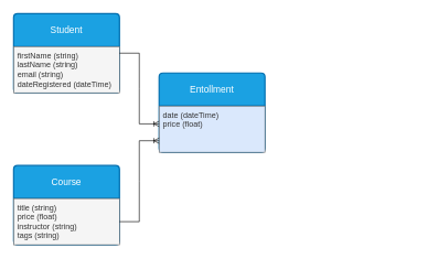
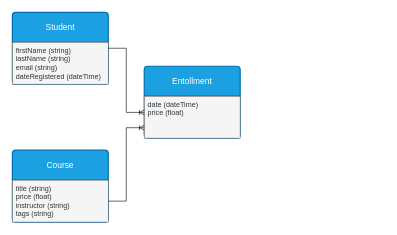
  <mxCell id="0" />
  <mxCell id="1" parent="0" />
  <mxCell id="2" value="Student" style="swimlane;childLayout=stackLayout;horizontal=1;startSize=50;horizontalStack=0;rounded=1;fontSize=14;fontStyle=0;strokeWidth=2;resizeParent=0;resizeLast=1;shadow=0;dashed=0;align=center;arcSize=4;whiteSpace=wrap;html=1;fillColor=#1ba1e2;fontColor=#ffffff;strokeColor=#006EAF;" vertex="1" parent="1"><mxGeometry x="20" y="20" width="160" height="120" as="geometry" /></mxCell>
  <mxCell id="3" value="firstName (string)&lt;br&gt;lastName (string)&lt;br&gt;email (string)&lt;br&gt;dateRegistered (dateTime)" style="align=left;strokeColor=#666666;fillColor=#f5f5f5;spacingLeft=4;fontSize=12;verticalAlign=top;resizable=0;rotatable=0;part=1;html=1;fontColor=#333333;" vertex="1" parent="2"><mxGeometry y="50" width="160" height="70" as="geometry" /></mxCell>
  <mxCell id="4" value="Course" style="swimlane;childLayout=stackLayout;horizontal=1;startSize=50;horizontalStack=0;rounded=1;fontSize=14;fontStyle=0;strokeWidth=2;resizeParent=0;resizeLast=1;shadow=0;dashed=0;align=center;arcSize=4;whiteSpace=wrap;html=1;fillColor=#1ba1e2;fontColor=#ffffff;strokeColor=#006EAF;" vertex="1" parent="1"><mxGeometry x="20" y="250" width="160" height="120" as="geometry" /></mxCell>
  <mxCell id="5" value="title (string)&lt;br&gt;price (float)&lt;br&gt;instructor (string)&lt;br&gt;tags (string)" style="align=left;strokeColor=#666666;fillColor=#f5f5f5;spacingLeft=4;fontSize=12;verticalAlign=top;resizable=0;rotatable=0;part=1;html=1;fontColor=#333333;" vertex="1" parent="4"><mxGeometry y="50" width="160" height="70" as="geometry" /></mxCell>
  <mxCell id="6" value="Entollment" style="swimlane;childLayout=stackLayout;horizontal=1;startSize=50;horizontalStack=0;rounded=1;fontSize=14;fontStyle=0;strokeWidth=2;resizeParent=0;resizeLast=1;shadow=0;dashed=0;align=center;arcSize=4;whiteSpace=wrap;html=1;fillColor=#1ba1e2;fontColor=#ffffff;strokeColor=#006EAF;" vertex="1" parent="1"><mxGeometry x="240" y="110" width="160" height="120" as="geometry" /></mxCell>
- <mxCell id="7" value="date (dateTime)&lt;br&gt;price (float)" style="align=left;spacingLeft=4;fontSize=12;verticalAlign=top;resizable=0;rotatable=0;part=1;html=1;fillColor=#dae8fc;fontColor=#333333;strokeColor=#666666;" vertex="1" parent="6"><mxGeometry y="50" width="160" height="70" as="geometry" /></mxCell>
+ <mxCell id="7" value="date (dateTime)&lt;br&gt;price (float)" style="align=left;spacingLeft=4;fontSize=12;verticalAlign=top;resizable=0;rotatable=0;part=1;html=1;fillColor=#f5f5f5;fontColor=#333333;strokeColor=#666666;" vertex="1" parent="6"><mxGeometry y="50" width="160" height="70" as="geometry" /></mxCell>
  <mxCell id="8" value="" style="edgeStyle=entityRelationEdgeStyle;fontSize=12;html=1;endArrow=ERoneToMany;rounded=0;exitX=1;exitY=0.5;exitDx=0;exitDy=0;" edge="1" parent="1" source="2"><mxGeometry width="100" height="100" relative="1" as="geometry"><mxPoint x="210" y="110" as="sourcePoint" /><mxPoint x="240" y="187" as="targetPoint" /></mxGeometry></mxCell>
  <mxCell id="9" value="" style="edgeStyle=entityRelationEdgeStyle;fontSize=12;html=1;endArrow=ERoneToMany;rounded=0;entryX=0;entryY=0.75;entryDx=0;entryDy=0;exitX=1;exitY=0.5;exitDx=0;exitDy=0;" edge="1" parent="1" source="5" target="7"><mxGeometry width="100" height="100" relative="1" as="geometry"><mxPoint x="630" y="100" as="sourcePoint" /><mxPoint x="450" y="230" as="targetPoint" /><Array as="points"><mxPoint x="610" y="100" /><mxPoint x="490" y="180" /><mxPoint x="490" y="210" /><mxPoint x="640" y="150" /><mxPoint x="630" y="150" /><mxPoint x="450" y="260" /></Array></mxGeometry></mxCell>
